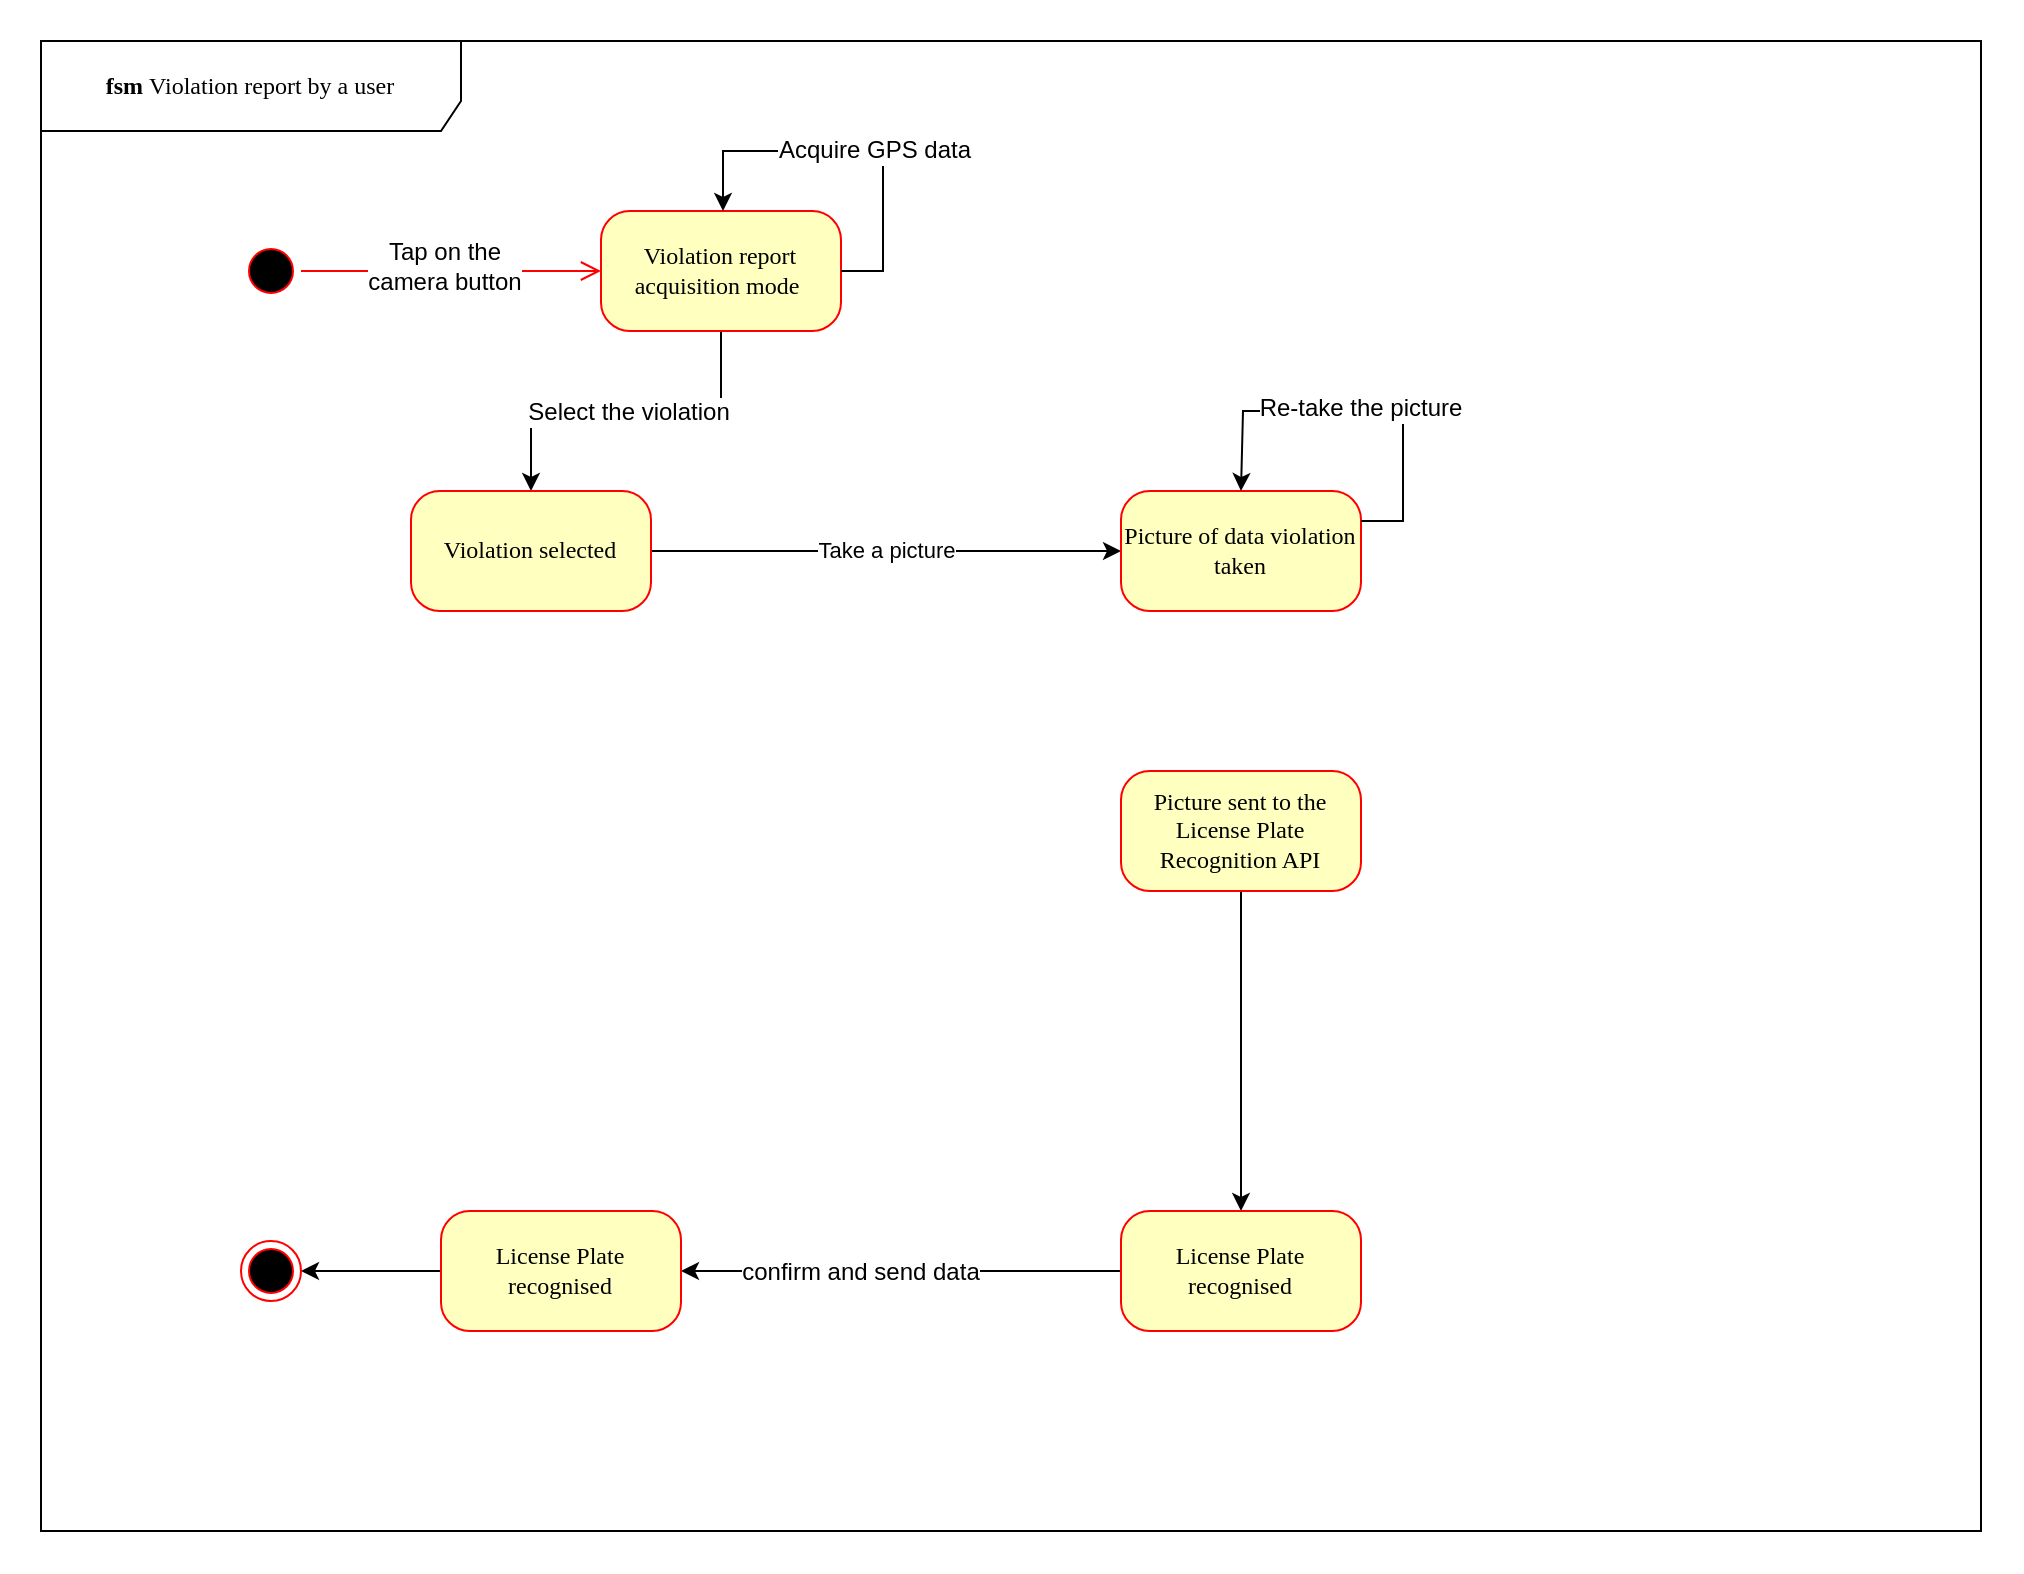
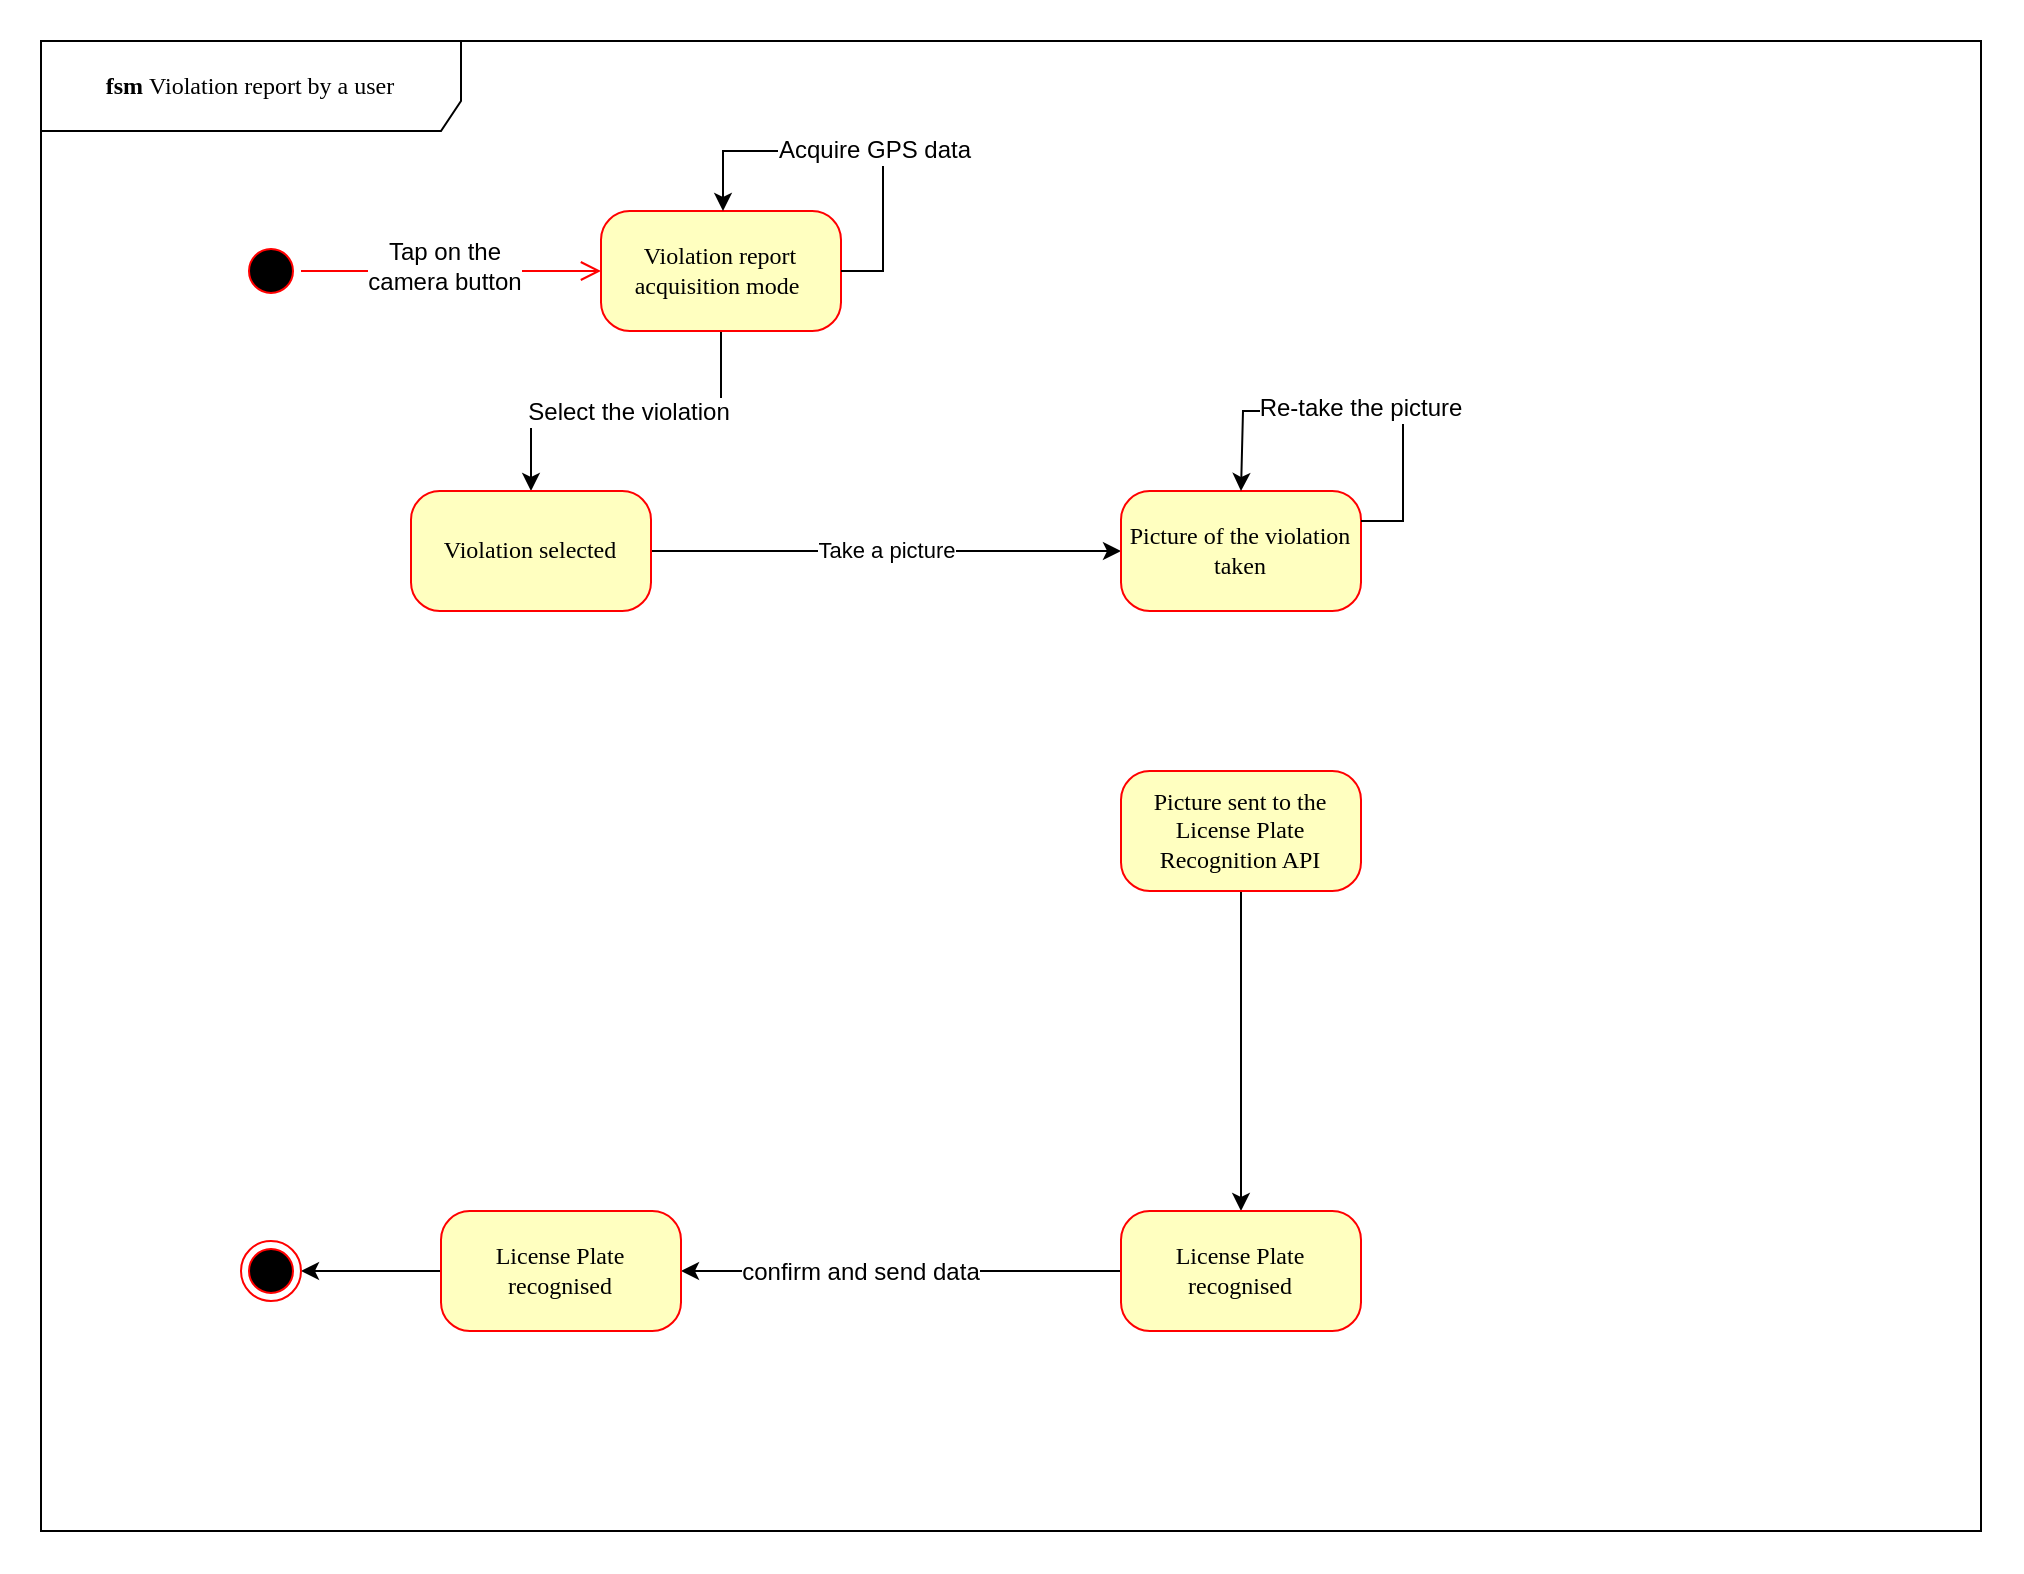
  <mxCell id="0" />
  <mxCell id="1" parent="0" />
  <mxCell id="2" value="&lt;b&gt;fsm &lt;/b&gt;Violation report by a user" style="shape=umlFrame;whiteSpace=wrap;html=1;rounded=1;shadow=0;comic=0;labelBackgroundColor=none;strokeColor=#000000;strokeWidth=1;fillColor=#ffffff;fontFamily=Verdana;fontSize=12;fontColor=#000000;align=center;width=210;height=45;" parent="1" vertex="1"><mxGeometry x="20" y="20" width="970" height="745" as="geometry" /></mxCell>
  <mxCell id="3" value="" style="ellipse;html=1;shape=startState;fillColor=#000000;strokeColor=#ff0000;rounded=1;shadow=0;comic=0;labelBackgroundColor=none;fontFamily=Verdana;fontSize=12;fontColor=#000000;align=center;direction=south;" parent="1" vertex="1"><mxGeometry x="120" y="120" width="30" height="30" as="geometry" /></mxCell>
  <mxCell id="4" value="" style="edgeStyle=orthogonalEdgeStyle;rounded=0;orthogonalLoop=1;jettySize=auto;html=1;" parent="1" source="6" target="8" edge="1"><mxGeometry relative="1" as="geometry" /></mxCell>
  <mxCell id="5" value="Select the violation" style="text;html=1;resizable=0;points=[];align=center;verticalAlign=middle;labelBackgroundColor=#ffffff;" parent="4" vertex="1" connectable="0"><mxGeometry x="-0.004" relative="1" as="geometry"><mxPoint as="offset" /></mxGeometry></mxCell>
  <mxCell id="6" value="Violation report acquisition mode&amp;nbsp;" style="rounded=1;whiteSpace=wrap;html=1;arcSize=24;fillColor=#ffffc0;strokeColor=#ff0000;shadow=0;comic=0;labelBackgroundColor=none;fontFamily=Verdana;fontSize=12;fontColor=#000000;align=center;" parent="1" vertex="1"><mxGeometry x="300" y="105" width="120" height="60" as="geometry" /></mxCell>
  <mxCell id="7" value="Take a picture" style="edgeStyle=orthogonalEdgeStyle;rounded=0;orthogonalLoop=1;jettySize=auto;html=1;" parent="1" source="8" target="9" edge="1"><mxGeometry relative="1" as="geometry" /></mxCell>
  <mxCell id="8" value="Violation selected" style="rounded=1;whiteSpace=wrap;html=1;arcSize=24;fillColor=#ffffc0;strokeColor=#ff0000;shadow=0;comic=0;labelBackgroundColor=none;fontFamily=Verdana;fontSize=12;fontColor=#000000;align=center;" parent="1" vertex="1"><mxGeometry x="205" y="245" width="120" height="60" as="geometry" /></mxCell>
- <mxCell id="9" value="Picture of data violation taken" style="rounded=1;whiteSpace=wrap;html=1;arcSize=24;fillColor=#ffffc0;strokeColor=#ff0000;shadow=0;comic=0;labelBackgroundColor=none;fontFamily=Verdana;fontSize=12;fontColor=#000000;align=center;" parent="1" vertex="1"><mxGeometry x="560" y="245" width="120" height="60" as="geometry" /></mxCell>
+ <mxCell id="9" value="Picture of the violation taken" style="rounded=1;whiteSpace=wrap;html=1;arcSize=24;fillColor=#ffffc0;strokeColor=#ff0000;shadow=0;comic=0;labelBackgroundColor=none;fontFamily=Verdana;fontSize=12;fontColor=#000000;align=center;" parent="1" vertex="1"><mxGeometry x="560" y="245" width="120" height="60" as="geometry" /></mxCell>
  <mxCell id="10" value="" style="edgeStyle=orthogonalEdgeStyle;rounded=0;orthogonalLoop=1;jettySize=auto;html=1;" parent="1" source="11" target="14" edge="1"><mxGeometry relative="1" as="geometry" /></mxCell>
  <mxCell id="11" value="Picture sent to the License Plate Recognition API" style="rounded=1;whiteSpace=wrap;html=1;arcSize=24;fillColor=#ffffc0;strokeColor=#ff0000;shadow=0;comic=0;labelBackgroundColor=none;fontFamily=Verdana;fontSize=12;fontColor=#000000;align=center;" parent="1" vertex="1"><mxGeometry x="560" y="385" width="120" height="60" as="geometry" /></mxCell>
  <mxCell id="12" value="" style="edgeStyle=orthogonalEdgeStyle;rounded=0;orthogonalLoop=1;jettySize=auto;html=1;" parent="1" source="14" target="16" edge="1"><mxGeometry relative="1" as="geometry" /></mxCell>
  <mxCell id="13" value="confirm and send data" style="text;html=1;resizable=0;points=[];align=center;verticalAlign=middle;labelBackgroundColor=#ffffff;" parent="12" vertex="1" connectable="0"><mxGeometry x="0.183" relative="1" as="geometry"><mxPoint x="-1" as="offset" /></mxGeometry></mxCell>
  <mxCell id="14" value="License Plate recognised" style="rounded=1;whiteSpace=wrap;html=1;arcSize=24;fillColor=#ffffc0;strokeColor=#ff0000;shadow=0;comic=0;labelBackgroundColor=none;fontFamily=Verdana;fontSize=12;fontColor=#000000;align=center;" parent="1" vertex="1"><mxGeometry x="560" y="605" width="120" height="60" as="geometry" /></mxCell>
  <mxCell id="15" style="edgeStyle=orthogonalEdgeStyle;rounded=0;orthogonalLoop=1;jettySize=auto;html=1;" parent="1" source="16" target="23" edge="1"><mxGeometry relative="1" as="geometry" /></mxCell>
  <mxCell id="16" value="License Plate recognised" style="rounded=1;whiteSpace=wrap;html=1;arcSize=24;fillColor=#ffffc0;strokeColor=#ff0000;shadow=0;comic=0;labelBackgroundColor=none;fontFamily=Verdana;fontSize=12;fontColor=#000000;align=center;" parent="1" vertex="1"><mxGeometry x="220" y="605" width="120" height="60" as="geometry" /></mxCell>
  <mxCell id="17" style="edgeStyle=orthogonalEdgeStyle;html=1;labelBackgroundColor=none;endArrow=open;endSize=8;strokeColor=#ff0000;fontFamily=Verdana;fontSize=12;align=left;" parent="1" source="3" target="6" edge="1"><mxGeometry relative="1" as="geometry" /></mxCell>
  <mxCell id="18" value="Tap on the&lt;br&gt;camera button" style="text;html=1;resizable=0;points=[];align=center;verticalAlign=middle;labelBackgroundColor=#ffffff;" parent="17" vertex="1" connectable="0"><mxGeometry y="5" relative="1" as="geometry"><mxPoint x="-4" y="2" as="offset" /></mxGeometry></mxCell>
  <mxCell id="19" style="edgeStyle=orthogonalEdgeStyle;rounded=0;orthogonalLoop=1;jettySize=auto;html=1;exitX=1;exitY=0.5;exitDx=0;exitDy=0;" parent="1" source="6" target="6" edge="1"><mxGeometry relative="1" as="geometry"><Array as="points"><mxPoint x="441" y="135" /><mxPoint x="441" y="75" /><mxPoint x="361" y="75" /></Array></mxGeometry></mxCell>
  <mxCell id="20" value="Acquire GPS data" style="text;html=1;resizable=0;points=[];align=center;verticalAlign=middle;labelBackgroundColor=#ffffff;" parent="19" vertex="1" connectable="0"><mxGeometry x="-0.099" y="-1" relative="1" as="geometry"><mxPoint as="offset" /></mxGeometry></mxCell>
  <mxCell id="21" style="edgeStyle=orthogonalEdgeStyle;rounded=0;orthogonalLoop=1;jettySize=auto;html=1;exitX=1;exitY=0.25;exitDx=0;exitDy=0;entryX=0.5;entryY=0;entryDx=0;entryDy=0;" parent="1" source="9" target="9" edge="1"><mxGeometry relative="1" as="geometry"><Array as="points"><mxPoint x="701" y="260" /><mxPoint x="701" y="205" /><mxPoint x="621" y="205" /></Array></mxGeometry></mxCell>
  <mxCell id="22" value="Re-take the picture" style="text;html=1;resizable=0;points=[];align=center;verticalAlign=middle;labelBackgroundColor=#ffffff;" parent="21" vertex="1" connectable="0"><mxGeometry x="0.005" y="-2" relative="1" as="geometry"><mxPoint as="offset" /></mxGeometry></mxCell>
  <mxCell id="23" value="" style="ellipse;html=1;shape=endState;fillColor=#000000;strokeColor=#ff0000;" parent="1" vertex="1"><mxGeometry x="120" y="620" width="30" height="30" as="geometry" /></mxCell>
